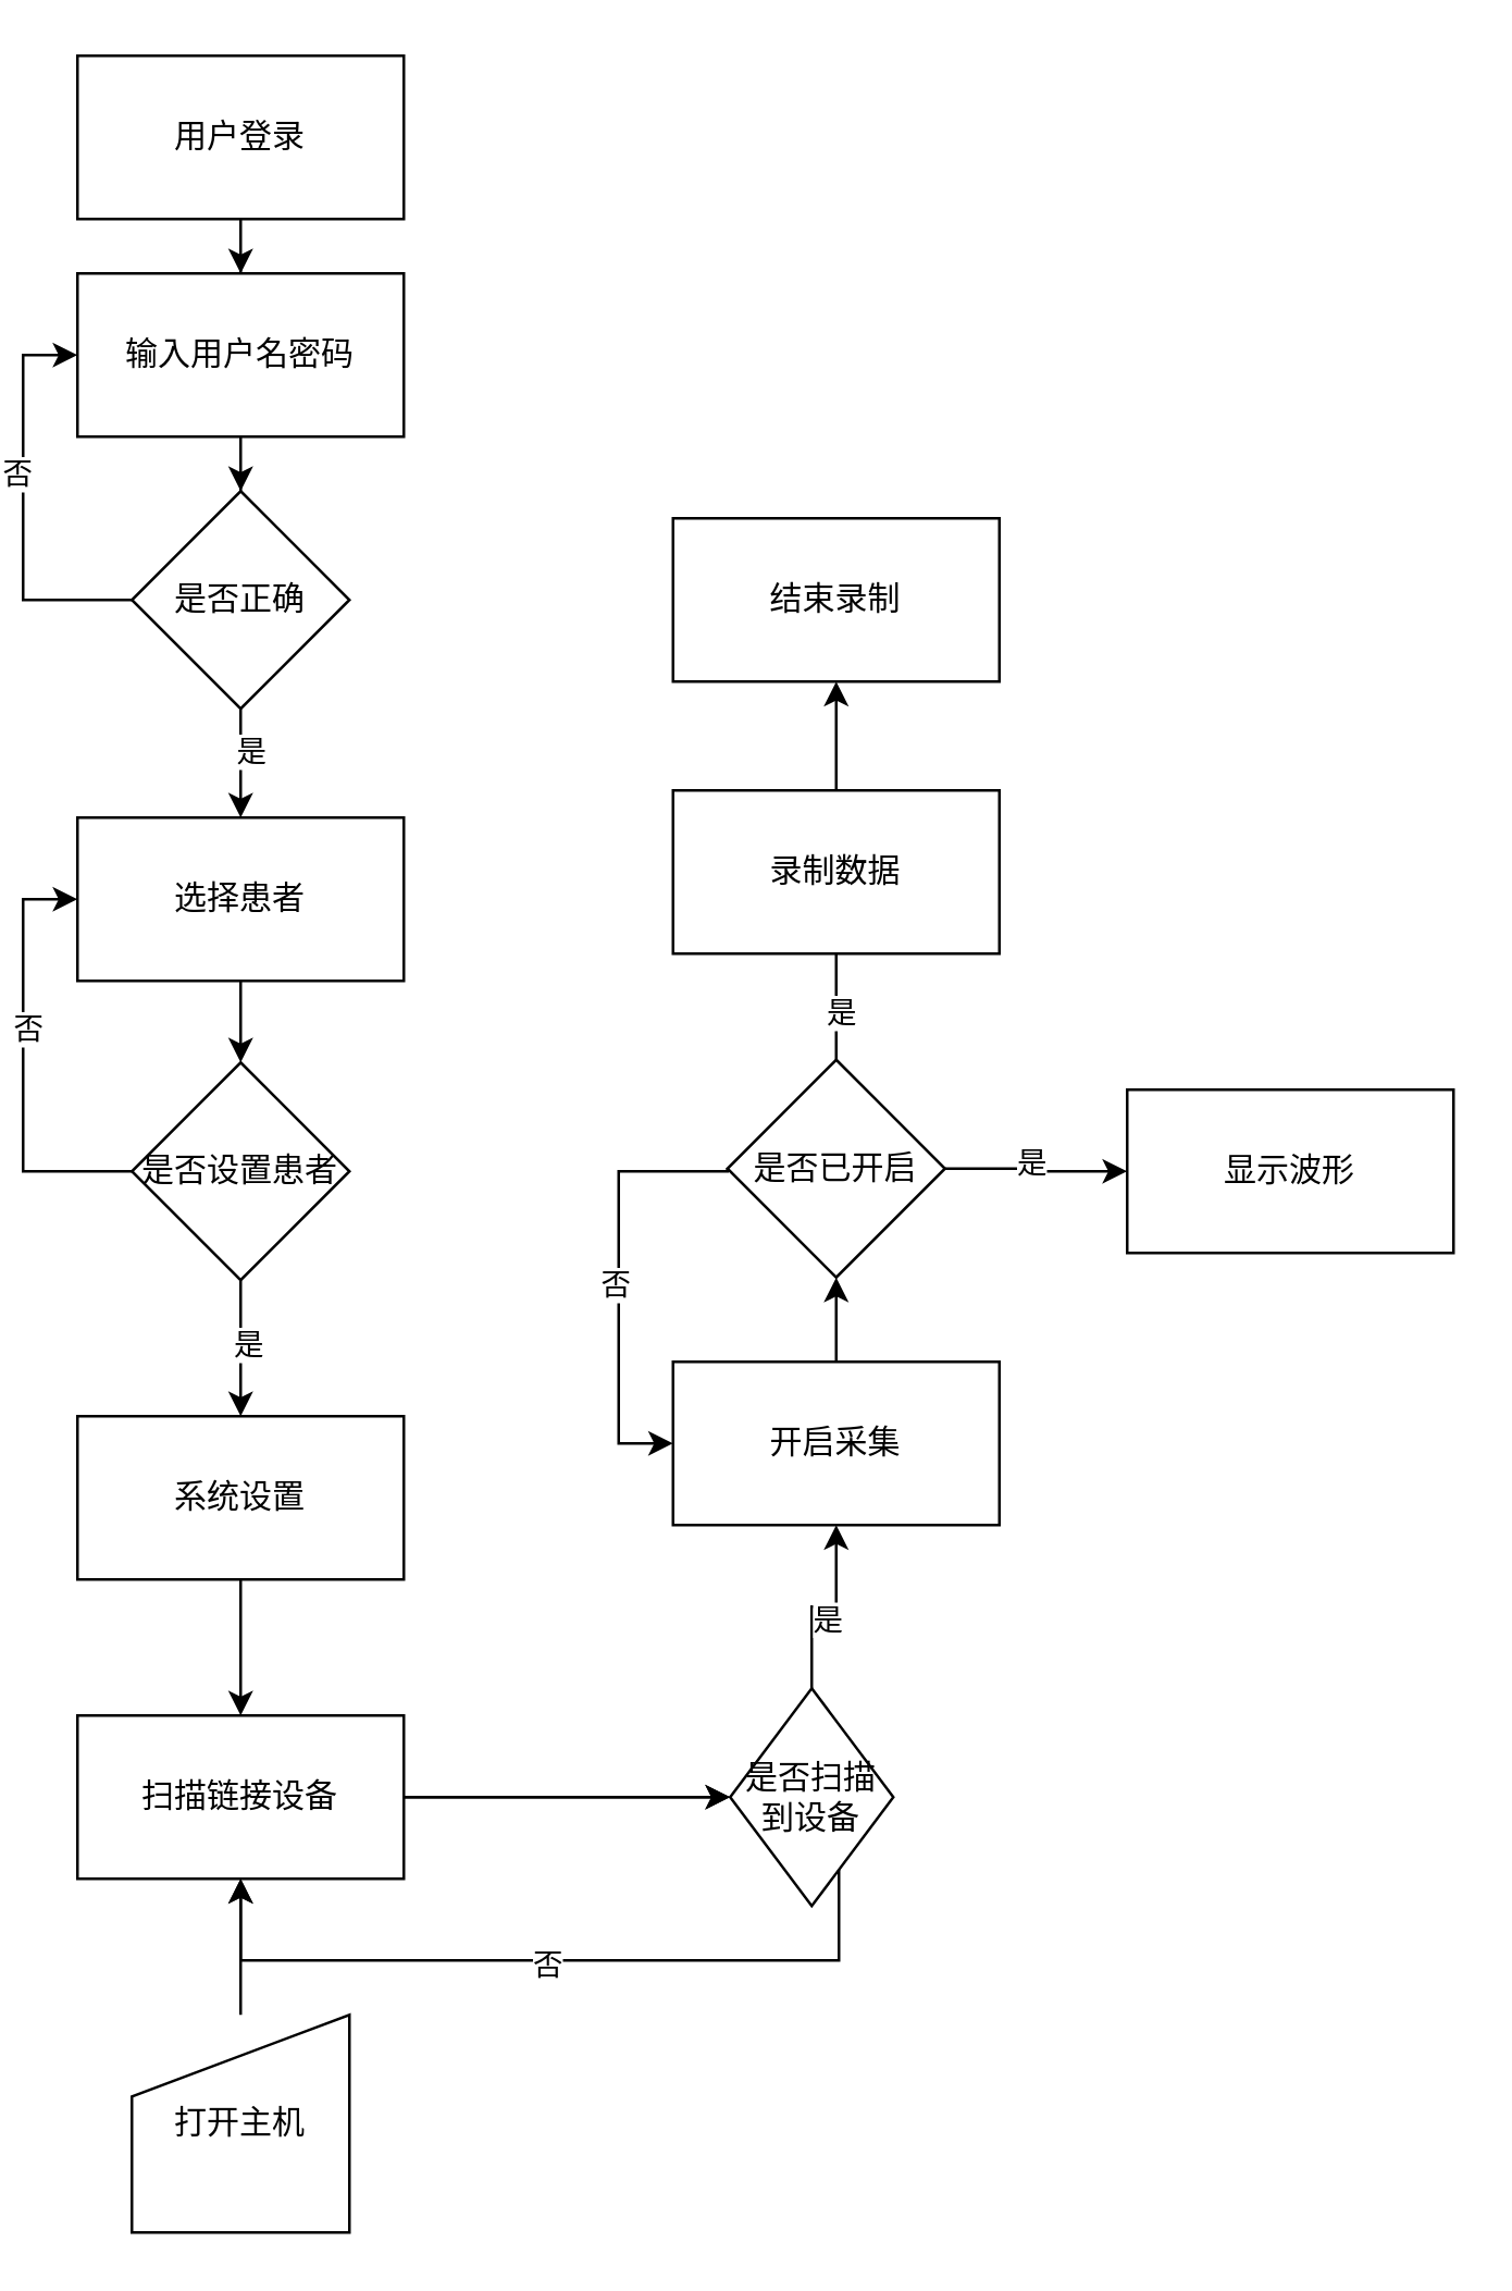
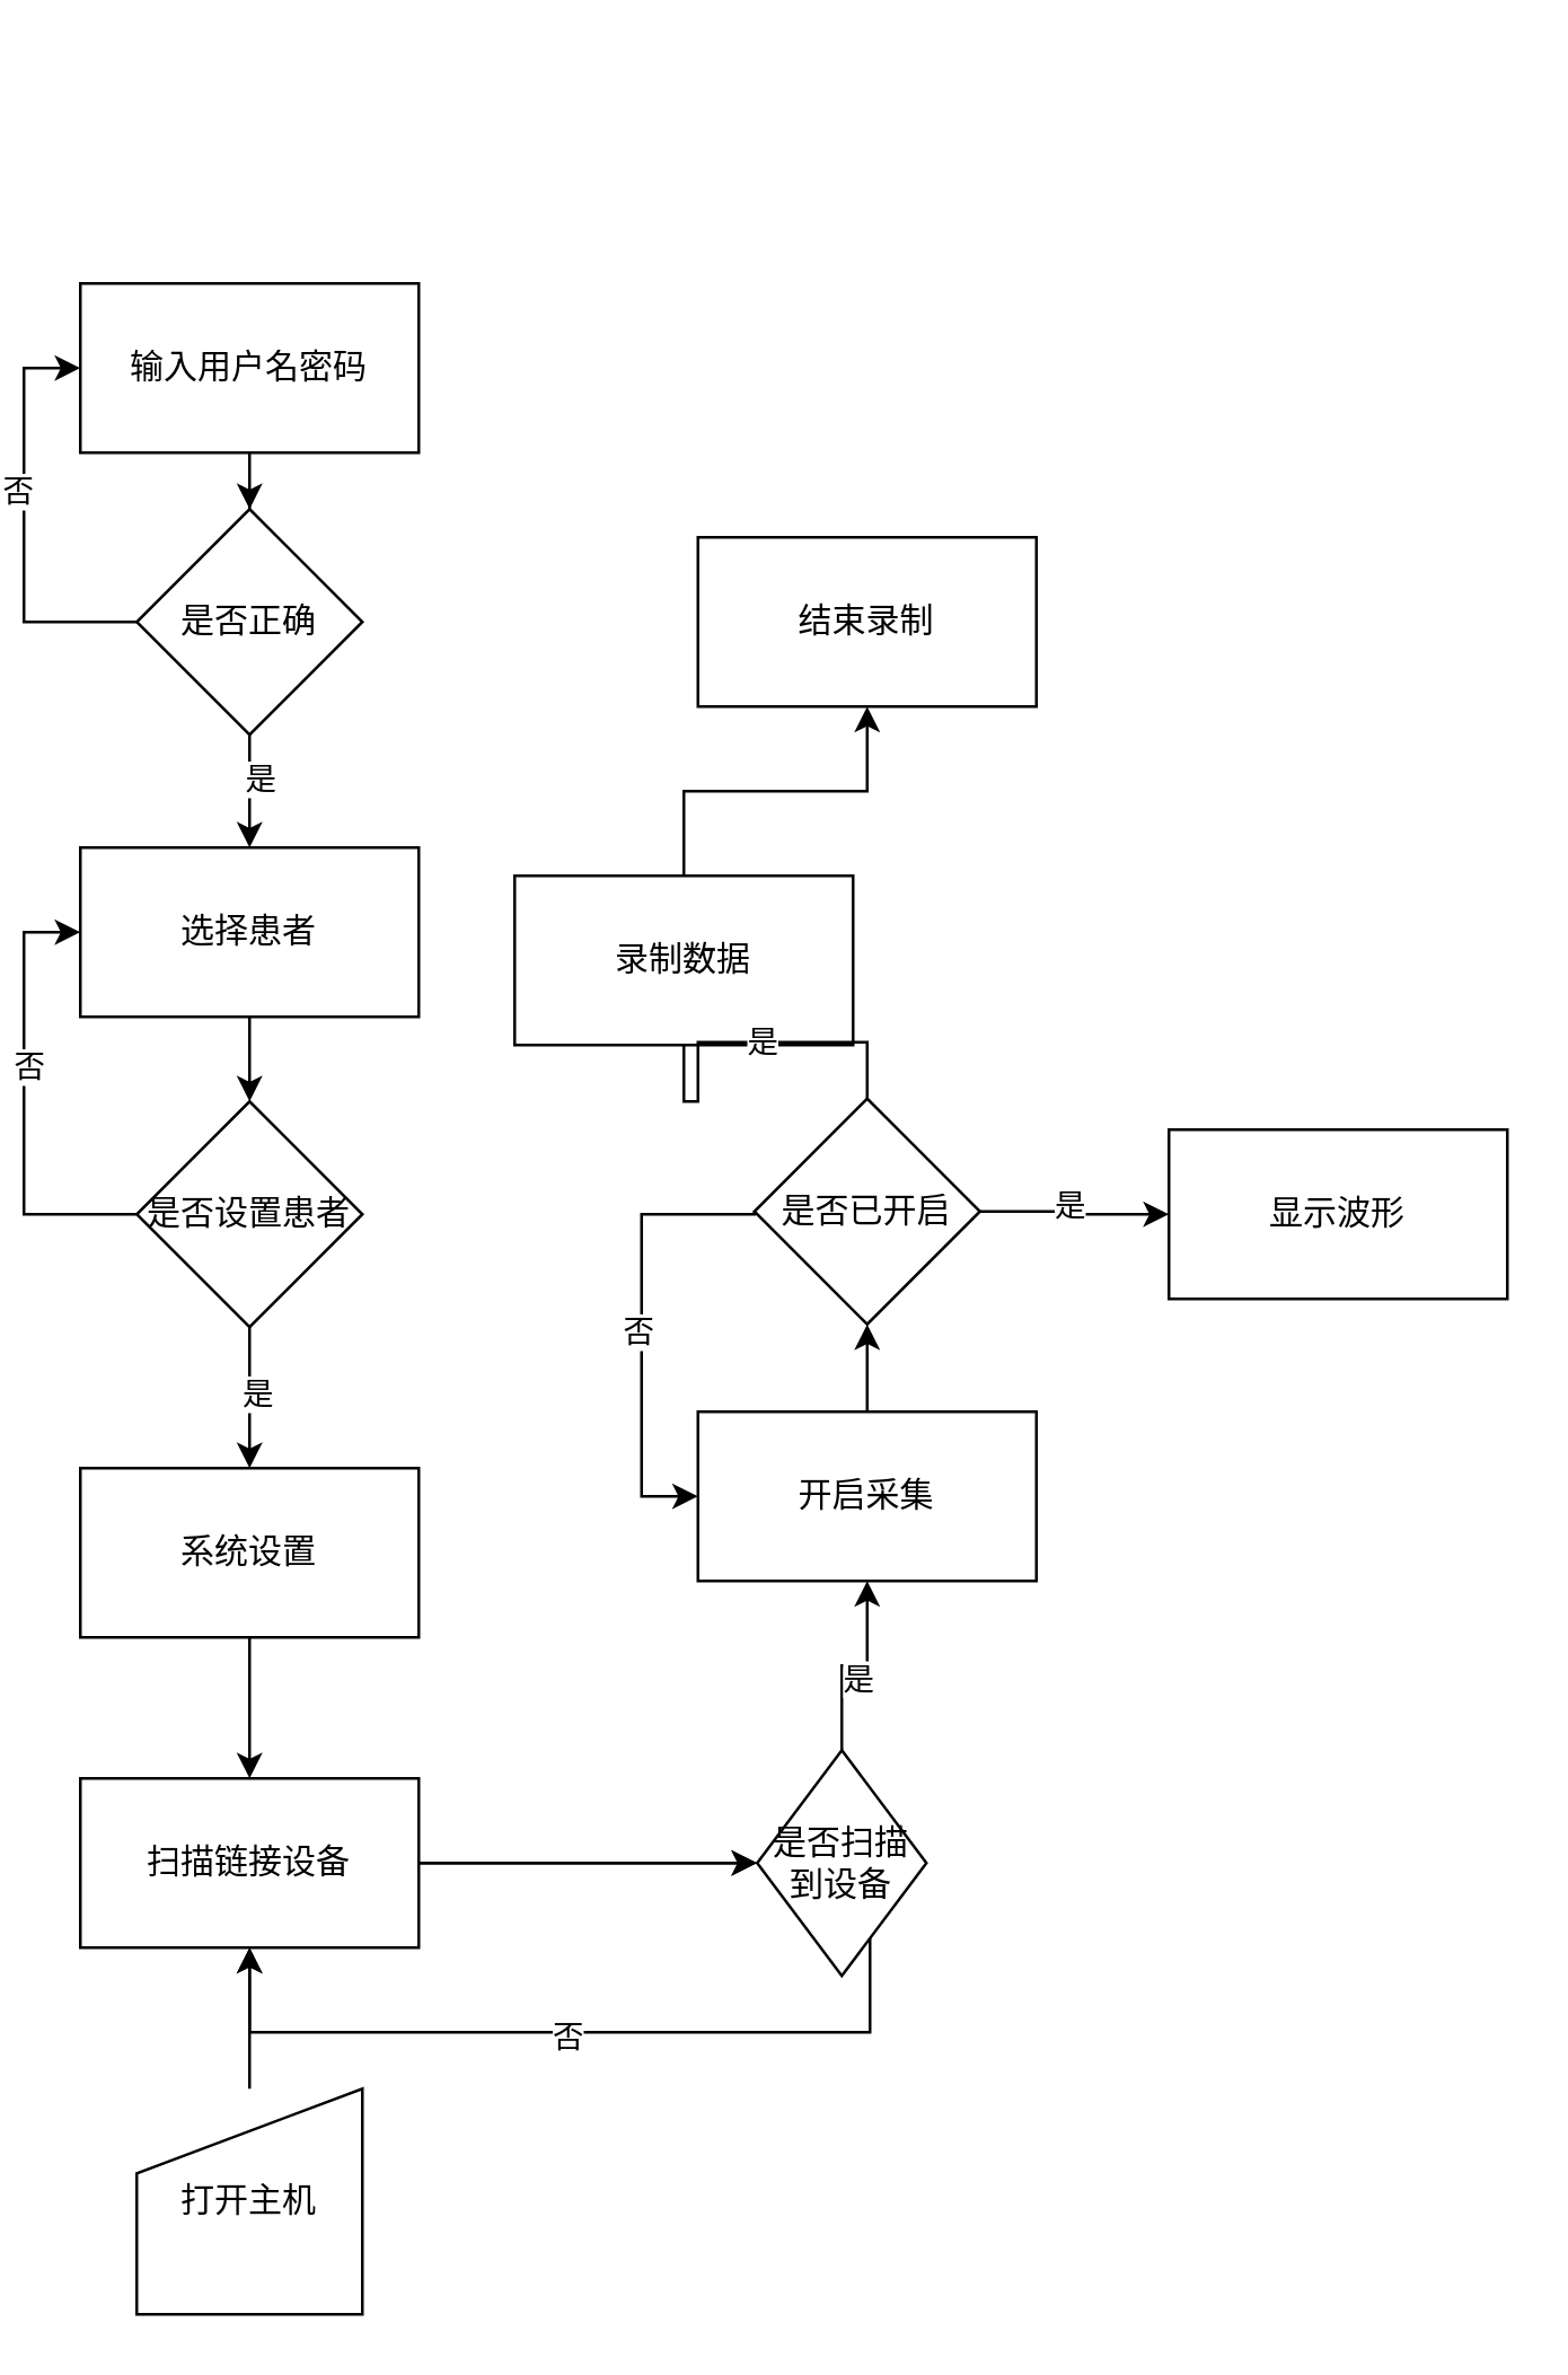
  <mxCell id="0" />
  <mxCell id="1" parent="0" />
- <mxCell id="2" value="" style="edgeStyle=orthogonalEdgeStyle;rounded=0;orthogonalLoop=1;jettySize=auto;html=1;" edge="1" parent="1" source="3" target="5"><mxGeometry relative="1" as="geometry" /></mxCell>
- <mxCell id="3" value="用户登录" style="rounded=0;whiteSpace=wrap;html=1;" vertex="1" parent="1"><mxGeometry x="20" y="20" width="120" height="60" as="geometry" /></mxCell>
  <mxCell id="4" value="" style="edgeStyle=orthogonalEdgeStyle;rounded=0;orthogonalLoop=1;jettySize=auto;html=1;" edge="1" parent="1" source="5" target="10"><mxGeometry relative="1" as="geometry" /></mxCell>
  <mxCell id="5" value="输入用户名密码" style="whiteSpace=wrap;html=1;rounded=0;" vertex="1" parent="1"><mxGeometry x="20" y="100" width="120" height="60" as="geometry" /></mxCell>
  <mxCell id="6" style="edgeStyle=orthogonalEdgeStyle;rounded=0;orthogonalLoop=1;jettySize=auto;html=1;exitX=0;exitY=0.5;exitDx=0;exitDy=0;entryX=0;entryY=0.5;entryDx=0;entryDy=0;" edge="1" parent="1" source="10" target="5"><mxGeometry relative="1" as="geometry" /></mxCell>
  <mxCell id="7" value="否" style="edgeLabel;html=1;align=center;verticalAlign=middle;resizable=0;points=[];" vertex="1" connectable="0" parent="6"><mxGeometry x="0.16" y="3" relative="1" as="geometry"><mxPoint as="offset" /></mxGeometry></mxCell>
  <mxCell id="8" value="" style="edgeStyle=orthogonalEdgeStyle;rounded=0;orthogonalLoop=1;jettySize=auto;html=1;" edge="1" parent="1" source="10" target="12"><mxGeometry relative="1" as="geometry" /></mxCell>
  <mxCell id="9" value="是" style="edgeLabel;html=1;align=center;verticalAlign=middle;resizable=0;points=[];" vertex="1" connectable="0" parent="8"><mxGeometry x="-0.267" y="3" relative="1" as="geometry"><mxPoint as="offset" /></mxGeometry></mxCell>
  <mxCell id="10" value="是否正确" style="rhombus;whiteSpace=wrap;html=1;rounded=0;" vertex="1" parent="1"><mxGeometry x="40" y="180" width="80" height="80" as="geometry" /></mxCell>
  <mxCell id="11" value="" style="edgeStyle=orthogonalEdgeStyle;rounded=0;orthogonalLoop=1;jettySize=auto;html=1;" edge="1" parent="1" source="12" target="17"><mxGeometry relative="1" as="geometry" /></mxCell>
  <mxCell id="12" value="选择患者" style="whiteSpace=wrap;html=1;rounded=0;" vertex="1" parent="1"><mxGeometry x="20" y="300" width="120" height="60" as="geometry" /></mxCell>
  <mxCell id="13" style="edgeStyle=orthogonalEdgeStyle;rounded=0;orthogonalLoop=1;jettySize=auto;html=1;entryX=0;entryY=0.5;entryDx=0;entryDy=0;exitX=0;exitY=0.5;exitDx=0;exitDy=0;" edge="1" parent="1" source="17" target="12"><mxGeometry relative="1" as="geometry" /></mxCell>
  <mxCell id="14" value="否" style="edgeLabel;html=1;align=center;verticalAlign=middle;resizable=0;points=[];" vertex="1" connectable="0" parent="13"><mxGeometry x="0.163" y="-1" relative="1" as="geometry"><mxPoint as="offset" /></mxGeometry></mxCell>
  <mxCell id="15" value="" style="edgeStyle=orthogonalEdgeStyle;rounded=0;orthogonalLoop=1;jettySize=auto;html=1;" edge="1" parent="1" source="17" target="19"><mxGeometry relative="1" as="geometry" /></mxCell>
  <mxCell id="16" value="是" style="edgeLabel;html=1;align=center;verticalAlign=middle;resizable=0;points=[];" vertex="1" connectable="0" parent="15"><mxGeometry x="-0.089" y="2" relative="1" as="geometry"><mxPoint as="offset" /></mxGeometry></mxCell>
  <mxCell id="17" value="是否设置患者" style="rhombus;whiteSpace=wrap;html=1;rounded=0;" vertex="1" parent="1"><mxGeometry x="40" y="390" width="80" height="80" as="geometry" /></mxCell>
  <mxCell id="18" value="" style="edgeStyle=orthogonalEdgeStyle;rounded=0;orthogonalLoop=1;jettySize=auto;html=1;" edge="1" parent="1" source="19" target="24"><mxGeometry relative="1" as="geometry" /></mxCell>
  <mxCell id="19" value="系统设置" style="whiteSpace=wrap;html=1;rounded=0;" vertex="1" parent="1"><mxGeometry x="20" y="520" width="120" height="60" as="geometry" /></mxCell>
  <mxCell id="20" style="edgeStyle=orthogonalEdgeStyle;rounded=0;orthogonalLoop=1;jettySize=auto;html=1;entryX=0.5;entryY=1;entryDx=0;entryDy=0;" edge="1" parent="1" source="21" target="24"><mxGeometry relative="1" as="geometry" /></mxCell>
  <mxCell id="21" value="打开主机" style="shape=manualInput;whiteSpace=wrap;html=1;" vertex="1" parent="1"><mxGeometry x="40" y="740" width="80" height="80" as="geometry" /></mxCell>
  <mxCell id="22" value="" style="edgeStyle=orthogonalEdgeStyle;rounded=0;orthogonalLoop=1;jettySize=auto;html=1;" edge="1" parent="1" source="24" target="35"><mxGeometry relative="1" as="geometry" /></mxCell>
  <mxCell id="23" value="" style="edgeStyle=orthogonalEdgeStyle;rounded=0;orthogonalLoop=1;jettySize=auto;html=1;" edge="1" parent="1" source="24" target="35"><mxGeometry relative="1" as="geometry" /></mxCell>
  <mxCell id="24" value="扫描链接设备" style="whiteSpace=wrap;html=1;rounded=0;" vertex="1" parent="1"><mxGeometry x="20" y="630" width="120" height="60" as="geometry" /></mxCell>
  <mxCell id="25" value="" style="edgeStyle=orthogonalEdgeStyle;rounded=0;orthogonalLoop=1;jettySize=auto;html=1;" edge="1" parent="1" source="26" target="42"><mxGeometry relative="1" as="geometry" /></mxCell>
  <mxCell id="26" value="开启采集" style="whiteSpace=wrap;html=1;rounded=0;" vertex="1" parent="1"><mxGeometry x="239" y="500" width="120" height="60" as="geometry" /></mxCell>
  <mxCell id="27" value="显示波形" style="whiteSpace=wrap;html=1;rounded=0;" vertex="1" parent="1"><mxGeometry x="406" y="400" width="120" height="60" as="geometry" /></mxCell>
  <mxCell id="28" value="" style="edgeStyle=orthogonalEdgeStyle;rounded=0;orthogonalLoop=1;jettySize=auto;html=1;" edge="1" parent="1" source="29" target="30"><mxGeometry relative="1" as="geometry" /></mxCell>
- <mxCell id="29" value="录制数据" style="whiteSpace=wrap;html=1;rounded=0;" vertex="1" parent="1"><mxGeometry x="239" y="290" width="120" height="60" as="geometry" /></mxCell>
+ <mxCell id="29" value="录制数据" style="whiteSpace=wrap;html=1;rounded=0;" vertex="1" parent="1"><mxGeometry x="174" y="310" width="120" height="60" as="geometry" /></mxCell>
  <mxCell id="30" value="结束录制" style="whiteSpace=wrap;html=1;rounded=0;" vertex="1" parent="1"><mxGeometry x="239" y="190" width="120" height="60" as="geometry" /></mxCell>
  <mxCell id="31" style="edgeStyle=orthogonalEdgeStyle;rounded=0;orthogonalLoop=1;jettySize=auto;html=1;entryX=0.5;entryY=1;entryDx=0;entryDy=0;" edge="1" parent="1" source="35" target="26"><mxGeometry relative="1" as="geometry" /></mxCell>
  <mxCell id="32" value="是" style="edgeLabel;html=1;align=center;verticalAlign=middle;resizable=0;points=[];" vertex="1" connectable="0" parent="31"><mxGeometry y="-4" relative="1" as="geometry"><mxPoint as="offset" /></mxGeometry></mxCell>
  <mxCell id="33" style="edgeStyle=orthogonalEdgeStyle;rounded=0;orthogonalLoop=1;jettySize=auto;html=1;entryX=0.5;entryY=1;entryDx=0;entryDy=0;" edge="1" parent="1" source="35" target="24"><mxGeometry relative="1" as="geometry"><Array as="points"><mxPoint x="300" y="720" /><mxPoint x="80" y="720" /></Array></mxGeometry></mxCell>
  <mxCell id="34" value="否" style="edgeLabel;html=1;align=center;verticalAlign=middle;resizable=0;points=[];" vertex="1" connectable="0" parent="33"><mxGeometry x="-0.007" y="1" relative="1" as="geometry"><mxPoint as="offset" /></mxGeometry></mxCell>
  <mxCell id="35" value="是否扫描到设备" style="rhombus;whiteSpace=wrap;html=1;rounded=0;" vertex="1" parent="1"><mxGeometry x="260" y="620" width="60" height="80" as="geometry" /></mxCell>
  <mxCell id="36" style="edgeStyle=orthogonalEdgeStyle;rounded=0;orthogonalLoop=1;jettySize=auto;html=1;entryX=0;entryY=0.5;entryDx=0;entryDy=0;exitX=0;exitY=0.5;exitDx=0;exitDy=0;" edge="1" parent="1" source="42" target="26"><mxGeometry relative="1" as="geometry"><Array as="points"><mxPoint x="259" y="430" /><mxPoint x="219" y="430" /><mxPoint x="219" y="530" /></Array></mxGeometry></mxCell>
  <mxCell id="37" value="否" style="edgeLabel;html=1;align=center;verticalAlign=middle;resizable=0;points=[];" vertex="1" connectable="0" parent="36"><mxGeometry x="0.02" y="-2" relative="1" as="geometry"><mxPoint as="offset" /></mxGeometry></mxCell>
  <mxCell id="38" style="edgeStyle=orthogonalEdgeStyle;rounded=0;orthogonalLoop=1;jettySize=auto;html=1;exitX=0.5;exitY=0;exitDx=0;exitDy=0;entryX=0.5;entryY=1;entryDx=0;entryDy=0;endArrow=none;" edge="1" parent="1" source="42" target="29"><mxGeometry relative="1" as="geometry" /></mxCell>
  <mxCell id="39" value="是" style="edgeLabel;html=1;align=center;verticalAlign=middle;resizable=0;points=[];" vertex="1" connectable="0" parent="38"><mxGeometry x="-0.077" y="-1" relative="1" as="geometry"><mxPoint as="offset" /></mxGeometry></mxCell>
  <mxCell id="40" style="edgeStyle=orthogonalEdgeStyle;rounded=0;orthogonalLoop=1;jettySize=auto;html=1;exitX=1;exitY=0.5;exitDx=0;exitDy=0;entryX=0;entryY=0.5;entryDx=0;entryDy=0;" edge="1" parent="1" source="42" target="27"><mxGeometry relative="1" as="geometry" /></mxCell>
  <mxCell id="41" value="是" style="edgeLabel;html=1;align=center;verticalAlign=middle;resizable=0;points=[];" vertex="1" connectable="0" parent="40"><mxGeometry x="-0.074" y="3" relative="1" as="geometry"><mxPoint as="offset" /></mxGeometry></mxCell>
  <mxCell id="42" value="是否已开启" style="rhombus;whiteSpace=wrap;html=1;rounded=0;" vertex="1" parent="1"><mxGeometry x="259" y="389" width="80" height="80" as="geometry" /></mxCell>
